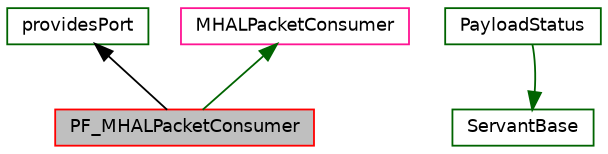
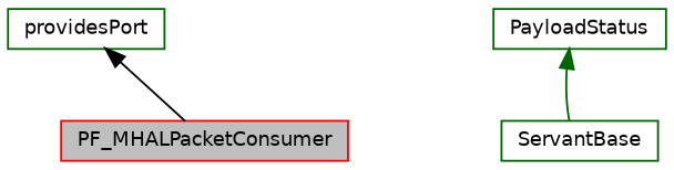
  digraph {
    node [color=darkgreen fillcolor=white fontname=Helvetica fontsize=10 shape=record style=filled]
    edge [color=darkgreen dir=back fontname=Helvetica fontsize=10 labelfontname=Helvetica labelfontsize=10 style=solid]
    n1 [color=red fillcolor=grey75 fontcolor=black height=0.2 label=PF_MHALPacketConsumer width=0.4]
    n2 [height=0.2 label=providesPort width=0.4]
-   n3 [color=deeppink height=0.2 label=MHALPacketConsumer width=0.4]
    n4 [height=0.2 label=PayloadStatus width=0.4]
    n5 [height=0.2 label=ServantBase width=0.4]
    n2 -> n1 [color=black]
-   n3 -> n1
-   n5 -> n4
+   n4 -> n5
  }
